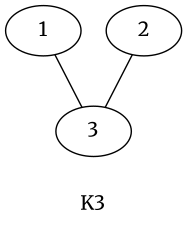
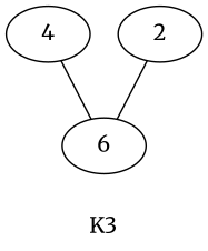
  strict graph {
    fontname=Merriweather
    label=K3
    node [fontname=Merriweather]
    edge [fontname=Merriweather]
-   n1 [label=1]
-   n2 [label=3]
+   n1 [label=4]
+   n2 [label=6]
    n3 [label=2]
    n1 -- n2
    n3 -- n2
  }
